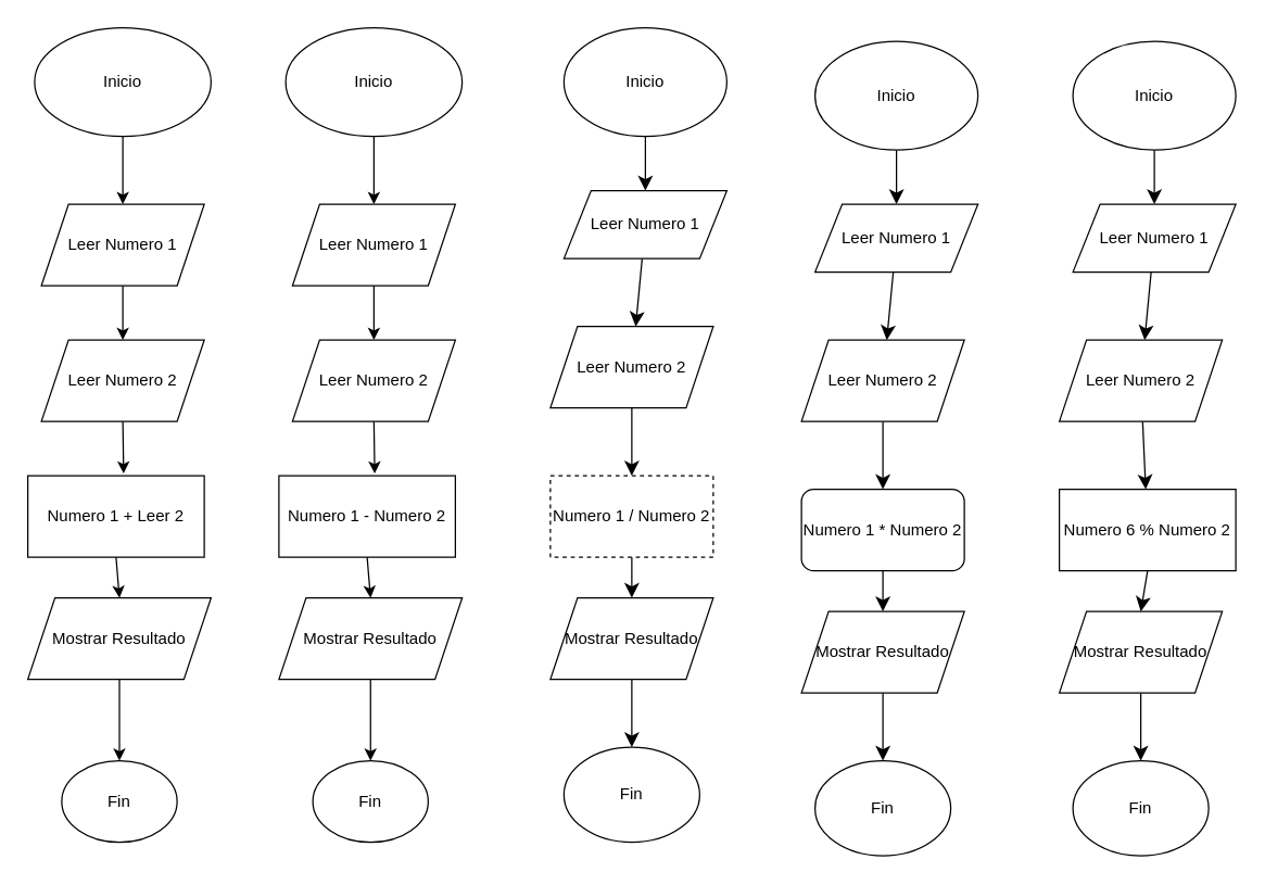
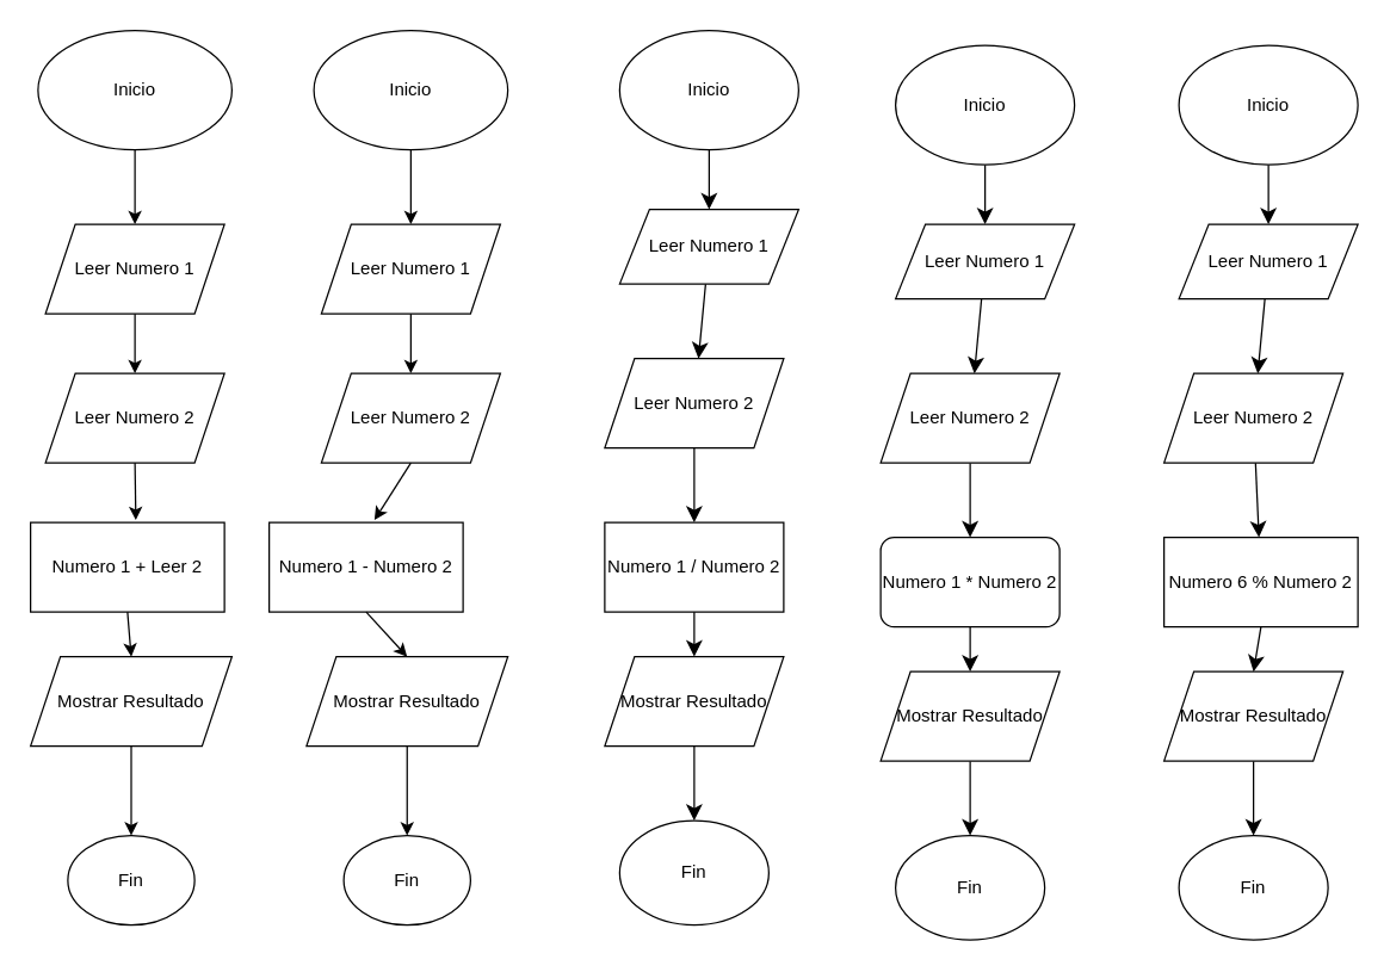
  <mxCell id="0" />
  <mxCell id="1" parent="0" />
  <mxCell id="2" value="Inicio" style="ellipse;whiteSpace=wrap;html=1;" parent="1" vertex="1"><mxGeometry x="25" y="20" width="130" height="80" as="geometry" /></mxCell>
  <mxCell id="3" value="Leer Numero 1" style="shape=parallelogram;perimeter=parallelogramPerimeter;whiteSpace=wrap;html=1;fixedSize=1;" parent="1" vertex="1"><mxGeometry x="30" y="150" width="120" height="60" as="geometry" /></mxCell>
  <mxCell id="4" value="Leer Numero 2" style="shape=parallelogram;perimeter=parallelogramPerimeter;whiteSpace=wrap;html=1;fixedSize=1;" parent="1" vertex="1"><mxGeometry x="30" y="250" width="120" height="60" as="geometry" /></mxCell>
  <mxCell id="5" value="" style="endArrow=classic;html=1;rounded=0;exitX=0.5;exitY=1;exitDx=0;exitDy=0;entryX=0.5;entryY=0;entryDx=0;entryDy=0;" parent="1" source="2" target="3" edge="1"><mxGeometry width="50" height="50" relative="1" as="geometry"><mxPoint x="115" y="210" as="sourcePoint" /><mxPoint x="165" y="160" as="targetPoint" /></mxGeometry></mxCell>
  <mxCell id="6" value="" style="endArrow=classic;html=1;rounded=0;exitX=0.5;exitY=1;exitDx=0;exitDy=0;entryX=0.5;entryY=0;entryDx=0;entryDy=0;" parent="1" source="3" target="4" edge="1"><mxGeometry width="50" height="50" relative="1" as="geometry"><mxPoint x="115" y="210" as="sourcePoint" /><mxPoint x="165" y="240" as="targetPoint" /></mxGeometry></mxCell>
  <mxCell id="7" value="Numero 1 + Leer 2" style="rounded=0;whiteSpace=wrap;html=1;" parent="1" vertex="1"><mxGeometry x="20" y="350" width="130" height="60" as="geometry" /></mxCell>
  <mxCell id="8" value="" style="endArrow=classic;html=1;rounded=0;exitX=0.5;exitY=1;exitDx=0;exitDy=0;entryX=0.543;entryY=-0.027;entryDx=0;entryDy=0;entryPerimeter=0;" parent="1" source="4" target="7" edge="1"><mxGeometry width="50" height="50" relative="1" as="geometry"><mxPoint x="115" y="370" as="sourcePoint" /><mxPoint x="165" y="320" as="targetPoint" /></mxGeometry></mxCell>
  <mxCell id="9" value="Mostrar Resultado" style="shape=parallelogram;perimeter=parallelogramPerimeter;whiteSpace=wrap;html=1;fixedSize=1;" parent="1" vertex="1"><mxGeometry x="20" y="440" width="135" height="60" as="geometry" /></mxCell>
  <mxCell id="10" value="" style="endArrow=classic;html=1;rounded=0;exitX=0.5;exitY=1;exitDx=0;exitDy=0;entryX=0.5;entryY=0;entryDx=0;entryDy=0;" parent="1" source="7" target="9" edge="1"><mxGeometry width="50" height="50" relative="1" as="geometry"><mxPoint x="115" y="410" as="sourcePoint" /><mxPoint x="165" y="360" as="targetPoint" /></mxGeometry></mxCell>
  <mxCell id="11" value="Fin" style="ellipse;whiteSpace=wrap;html=1;" parent="1" vertex="1"><mxGeometry x="45" y="560" width="85" height="60" as="geometry" /></mxCell>
  <mxCell id="12" value="" style="endArrow=classic;html=1;rounded=0;exitX=0.5;exitY=1;exitDx=0;exitDy=0;entryX=0.5;entryY=0;entryDx=0;entryDy=0;" parent="1" source="9" target="11" edge="1"><mxGeometry width="50" height="50" relative="1" as="geometry"><mxPoint x="145" y="580" as="sourcePoint" /><mxPoint x="195" y="530" as="targetPoint" /></mxGeometry></mxCell>
  <mxCell id="13" value="Inicio" style="ellipse;whiteSpace=wrap;html=1;" vertex="1" parent="1"><mxGeometry x="210" y="20" width="130" height="80" as="geometry" /></mxCell>
  <mxCell id="14" value="Leer Numero 1" style="shape=parallelogram;perimeter=parallelogramPerimeter;whiteSpace=wrap;html=1;fixedSize=1;" vertex="1" parent="1"><mxGeometry x="215" y="150" width="120" height="60" as="geometry" /></mxCell>
  <mxCell id="15" value="Leer Numero 2" style="shape=parallelogram;perimeter=parallelogramPerimeter;whiteSpace=wrap;html=1;fixedSize=1;" vertex="1" parent="1"><mxGeometry x="215" y="250" width="120" height="60" as="geometry" /></mxCell>
  <mxCell id="16" value="" style="endArrow=classic;html=1;rounded=0;exitX=0.5;exitY=1;exitDx=0;exitDy=0;entryX=0.5;entryY=0;entryDx=0;entryDy=0;" edge="1" parent="1" source="13" target="14"><mxGeometry width="50" height="50" relative="1" as="geometry"><mxPoint x="300" y="210" as="sourcePoint" /><mxPoint x="350" y="160" as="targetPoint" /></mxGeometry></mxCell>
  <mxCell id="17" value="" style="endArrow=classic;html=1;rounded=0;exitX=0.5;exitY=1;exitDx=0;exitDy=0;entryX=0.5;entryY=0;entryDx=0;entryDy=0;" edge="1" parent="1" source="14" target="15"><mxGeometry width="50" height="50" relative="1" as="geometry"><mxPoint x="300" y="210" as="sourcePoint" /><mxPoint x="350" y="240" as="targetPoint" /></mxGeometry></mxCell>
- <mxCell id="18" value="Numero 1 - Numero 2" style="rounded=0;whiteSpace=wrap;html=1;" vertex="1" parent="1"><mxGeometry x="205" y="350" width="130" height="60" as="geometry" /></mxCell>
+ <mxCell id="18" value="Numero 1 - Numero 2" style="rounded=0;whiteSpace=wrap;html=1;" vertex="1" parent="1"><mxGeometry x="180" y="350" width="130" height="60" as="geometry" /></mxCell>
  <mxCell id="19" value="" style="endArrow=classic;html=1;rounded=0;exitX=0.5;exitY=1;exitDx=0;exitDy=0;entryX=0.543;entryY=-0.027;entryDx=0;entryDy=0;entryPerimeter=0;" edge="1" parent="1" source="15" target="18"><mxGeometry width="50" height="50" relative="1" as="geometry"><mxPoint x="300" y="370" as="sourcePoint" /><mxPoint x="350" y="320" as="targetPoint" /></mxGeometry></mxCell>
  <mxCell id="20" value="Mostrar Resultado" style="shape=parallelogram;perimeter=parallelogramPerimeter;whiteSpace=wrap;html=1;fixedSize=1;" vertex="1" parent="1"><mxGeometry x="205" y="440" width="135" height="60" as="geometry" /></mxCell>
  <mxCell id="21" value="" style="endArrow=classic;html=1;rounded=0;exitX=0.5;exitY=1;exitDx=0;exitDy=0;entryX=0.5;entryY=0;entryDx=0;entryDy=0;" edge="1" parent="1" source="18" target="20"><mxGeometry width="50" height="50" relative="1" as="geometry"><mxPoint x="300" y="410" as="sourcePoint" /><mxPoint x="350" y="360" as="targetPoint" /></mxGeometry></mxCell>
  <mxCell id="22" value="Fin" style="ellipse;whiteSpace=wrap;html=1;" vertex="1" parent="1"><mxGeometry x="230" y="560" width="85" height="60" as="geometry" /></mxCell>
  <mxCell id="23" value="" style="endArrow=classic;html=1;rounded=0;exitX=0.5;exitY=1;exitDx=0;exitDy=0;entryX=0.5;entryY=0;entryDx=0;entryDy=0;" edge="1" parent="1" source="20" target="22"><mxGeometry width="50" height="50" relative="1" as="geometry"><mxPoint x="330" y="580" as="sourcePoint" /><mxPoint x="380" y="530" as="targetPoint" /></mxGeometry></mxCell>
  <mxCell id="24" style="edgeStyle=none;curved=1;rounded=0;orthogonalLoop=1;jettySize=auto;html=1;fontSize=12;startSize=8;endSize=8;" edge="1" parent="1" source="25" target="27"><mxGeometry relative="1" as="geometry" /></mxCell>
  <mxCell id="25" value="Inicio" style="ellipse;whiteSpace=wrap;html=1;" vertex="1" parent="1"><mxGeometry x="415" y="20" width="120" height="80" as="geometry" /></mxCell>
  <mxCell id="26" style="edgeStyle=none;curved=1;rounded=0;orthogonalLoop=1;jettySize=auto;html=1;fontSize=12;startSize=8;endSize=8;" edge="1" parent="1" source="27" target="29"><mxGeometry relative="1" as="geometry" /></mxCell>
  <mxCell id="27" value="Leer Numero 1" style="shape=parallelogram;perimeter=parallelogramPerimeter;whiteSpace=wrap;html=1;fixedSize=1;" vertex="1" parent="1"><mxGeometry x="415" y="140" width="120" height="50" as="geometry" /></mxCell>
  <mxCell id="28" value="" style="edgeStyle=none;curved=1;rounded=0;orthogonalLoop=1;jettySize=auto;html=1;fontSize=12;startSize=8;endSize=8;" edge="1" parent="1" source="29" target="30"><mxGeometry relative="1" as="geometry" /></mxCell>
  <mxCell id="29" value="Leer Numero 2" style="shape=parallelogram;perimeter=parallelogramPerimeter;whiteSpace=wrap;html=1;fixedSize=1;" vertex="1" parent="1"><mxGeometry x="405" y="240" width="120" height="60" as="geometry" /></mxCell>
- <mxCell id="30" value="Numero 1 / Numero 2" style="whiteSpace=wrap;html=1;dashed=1;" vertex="1" parent="1"><mxGeometry x="405" y="350" width="120" height="60" as="geometry" /></mxCell>
+ <mxCell id="30" value="Numero 1 / Numero 2" style="whiteSpace=wrap;html=1;" vertex="1" parent="1"><mxGeometry x="405" y="350" width="120" height="60" as="geometry" /></mxCell>
  <mxCell id="31" value="" style="edgeStyle=none;curved=1;rounded=0;orthogonalLoop=1;jettySize=auto;html=1;fontSize=12;startSize=8;endSize=8;entryX=0.5;entryY=0;entryDx=0;entryDy=0;" edge="1" parent="1" source="32" target="33"><mxGeometry relative="1" as="geometry"><mxPoint x="465" y="550" as="targetPoint" /></mxGeometry></mxCell>
  <mxCell id="32" value="Mostrar Resultado" style="shape=parallelogram;perimeter=parallelogramPerimeter;whiteSpace=wrap;html=1;fixedSize=1;" vertex="1" parent="1"><mxGeometry x="405" y="440" width="120" height="60" as="geometry" /></mxCell>
  <mxCell id="33" value="Fin" style="ellipse;whiteSpace=wrap;html=1;" vertex="1" parent="1"><mxGeometry x="415" y="550" width="100" height="70" as="geometry" /></mxCell>
  <mxCell id="34" value="" style="endArrow=classic;html=1;rounded=0;fontSize=12;startSize=8;endSize=8;curved=1;entryX=0.5;entryY=0;entryDx=0;entryDy=0;exitX=0.5;exitY=1;exitDx=0;exitDy=0;" edge="1" parent="1" source="30" target="32"><mxGeometry width="50" height="50" relative="1" as="geometry"><mxPoint x="345" y="350" as="sourcePoint" /><mxPoint x="395" y="300" as="targetPoint" /></mxGeometry></mxCell>
  <mxCell id="35" style="edgeStyle=none;curved=1;rounded=0;orthogonalLoop=1;jettySize=auto;html=1;fontSize=12;startSize=8;endSize=8;" edge="1" parent="1" source="36" target="38"><mxGeometry relative="1" as="geometry" /></mxCell>
  <mxCell id="36" value="Inicio" style="ellipse;whiteSpace=wrap;html=1;" vertex="1" parent="1"><mxGeometry x="600" y="30" width="120" height="80" as="geometry" /></mxCell>
  <mxCell id="37" style="edgeStyle=none;curved=1;rounded=0;orthogonalLoop=1;jettySize=auto;html=1;fontSize=12;startSize=8;endSize=8;" edge="1" parent="1" source="38" target="40"><mxGeometry relative="1" as="geometry" /></mxCell>
  <mxCell id="38" value="Leer Numero 1" style="shape=parallelogram;perimeter=parallelogramPerimeter;whiteSpace=wrap;html=1;fixedSize=1;" vertex="1" parent="1"><mxGeometry x="600" y="150" width="120" height="50" as="geometry" /></mxCell>
  <mxCell id="39" value="" style="edgeStyle=none;curved=1;rounded=0;orthogonalLoop=1;jettySize=auto;html=1;fontSize=12;startSize=8;endSize=8;" edge="1" parent="1" source="40" target="41"><mxGeometry relative="1" as="geometry" /></mxCell>
  <mxCell id="40" value="Leer Numero 2" style="shape=parallelogram;perimeter=parallelogramPerimeter;whiteSpace=wrap;html=1;fixedSize=1;" vertex="1" parent="1"><mxGeometry x="590" y="250" width="120" height="60" as="geometry" /></mxCell>
  <mxCell id="41" value="Numero 1 * Numero 2" style="whiteSpace=wrap;html=1;rounded=1;" vertex="1" parent="1"><mxGeometry x="590" y="360" width="120" height="60" as="geometry" /></mxCell>
  <mxCell id="42" value="" style="edgeStyle=none;curved=1;rounded=0;orthogonalLoop=1;jettySize=auto;html=1;fontSize=12;startSize=8;endSize=8;entryX=0.5;entryY=0;entryDx=0;entryDy=0;" edge="1" parent="1" source="43" target="44"><mxGeometry relative="1" as="geometry"><mxPoint x="650" y="560" as="targetPoint" /></mxGeometry></mxCell>
  <mxCell id="43" value="Mostrar Resultado" style="shape=parallelogram;perimeter=parallelogramPerimeter;whiteSpace=wrap;html=1;fixedSize=1;" vertex="1" parent="1"><mxGeometry x="590" y="450" width="120" height="60" as="geometry" /></mxCell>
  <mxCell id="44" value="Fin" style="ellipse;whiteSpace=wrap;html=1;" vertex="1" parent="1"><mxGeometry x="600" y="560" width="100" height="70" as="geometry" /></mxCell>
  <mxCell id="45" value="" style="endArrow=classic;html=1;rounded=0;fontSize=12;startSize=8;endSize=8;curved=1;entryX=0.5;entryY=0;entryDx=0;entryDy=0;exitX=0.5;exitY=1;exitDx=0;exitDy=0;" edge="1" parent="1" source="41" target="43"><mxGeometry width="50" height="50" relative="1" as="geometry"><mxPoint x="530" y="360" as="sourcePoint" /><mxPoint x="580" y="310" as="targetPoint" /></mxGeometry></mxCell>
  <mxCell id="46" style="edgeStyle=none;curved=1;rounded=0;orthogonalLoop=1;jettySize=auto;html=1;fontSize=12;startSize=8;endSize=8;" edge="1" parent="1" source="47" target="49"><mxGeometry relative="1" as="geometry" /></mxCell>
  <mxCell id="47" value="Inicio" style="ellipse;whiteSpace=wrap;html=1;" vertex="1" parent="1"><mxGeometry x="790" y="30" width="120" height="80" as="geometry" /></mxCell>
  <mxCell id="48" style="edgeStyle=none;curved=1;rounded=0;orthogonalLoop=1;jettySize=auto;html=1;fontSize=12;startSize=8;endSize=8;" edge="1" parent="1" source="49" target="51"><mxGeometry relative="1" as="geometry" /></mxCell>
  <mxCell id="49" value="Leer Numero 1" style="shape=parallelogram;perimeter=parallelogramPerimeter;whiteSpace=wrap;html=1;fixedSize=1;" vertex="1" parent="1"><mxGeometry x="790" y="150" width="120" height="50" as="geometry" /></mxCell>
  <mxCell id="50" value="" style="edgeStyle=none;curved=1;rounded=0;orthogonalLoop=1;jettySize=auto;html=1;fontSize=12;startSize=8;endSize=8;" edge="1" parent="1" source="51" target="52"><mxGeometry relative="1" as="geometry" /></mxCell>
  <mxCell id="51" value="Leer Numero 2" style="shape=parallelogram;perimeter=parallelogramPerimeter;whiteSpace=wrap;html=1;fixedSize=1;" vertex="1" parent="1"><mxGeometry x="780" y="250" width="120" height="60" as="geometry" /></mxCell>
  <mxCell id="52" value="Numero 6 % Numero 2" style="whiteSpace=wrap;html=1;" vertex="1" parent="1"><mxGeometry x="780" y="360" width="130" height="60" as="geometry" /></mxCell>
  <mxCell id="53" value="" style="edgeStyle=none;curved=1;rounded=0;orthogonalLoop=1;jettySize=auto;html=1;fontSize=12;startSize=8;endSize=8;entryX=0.5;entryY=0;entryDx=0;entryDy=0;" edge="1" parent="1" source="54" target="55"><mxGeometry relative="1" as="geometry"><mxPoint x="840" y="560" as="targetPoint" /></mxGeometry></mxCell>
  <mxCell id="54" value="Mostrar Resultado" style="shape=parallelogram;perimeter=parallelogramPerimeter;whiteSpace=wrap;html=1;fixedSize=1;" vertex="1" parent="1"><mxGeometry x="780" y="450" width="120" height="60" as="geometry" /></mxCell>
  <mxCell id="55" value="Fin" style="ellipse;whiteSpace=wrap;html=1;" vertex="1" parent="1"><mxGeometry x="790" y="560" width="100" height="70" as="geometry" /></mxCell>
  <mxCell id="56" value="" style="endArrow=classic;html=1;rounded=0;fontSize=12;startSize=8;endSize=8;curved=1;entryX=0.5;entryY=0;entryDx=0;entryDy=0;exitX=0.5;exitY=1;exitDx=0;exitDy=0;" edge="1" parent="1" source="52" target="54"><mxGeometry width="50" height="50" relative="1" as="geometry"><mxPoint x="720" y="360" as="sourcePoint" /><mxPoint x="770" y="310" as="targetPoint" /></mxGeometry></mxCell>
